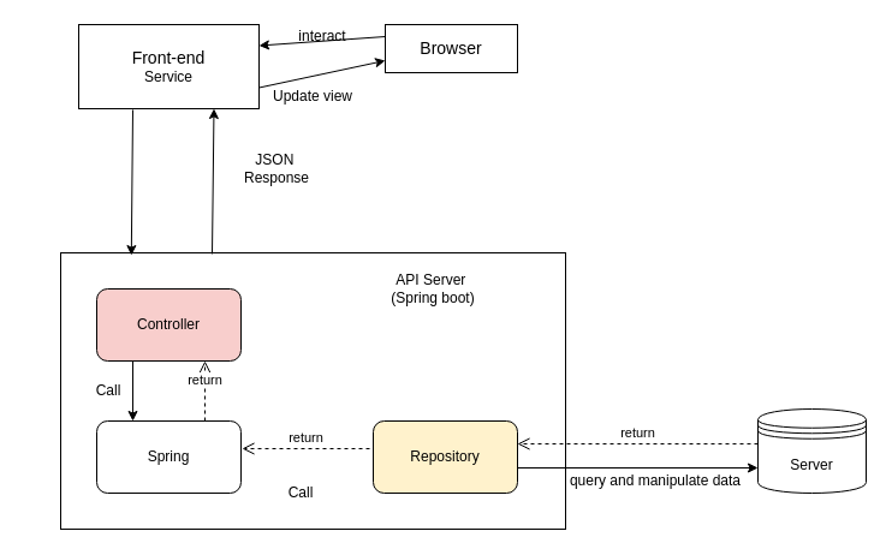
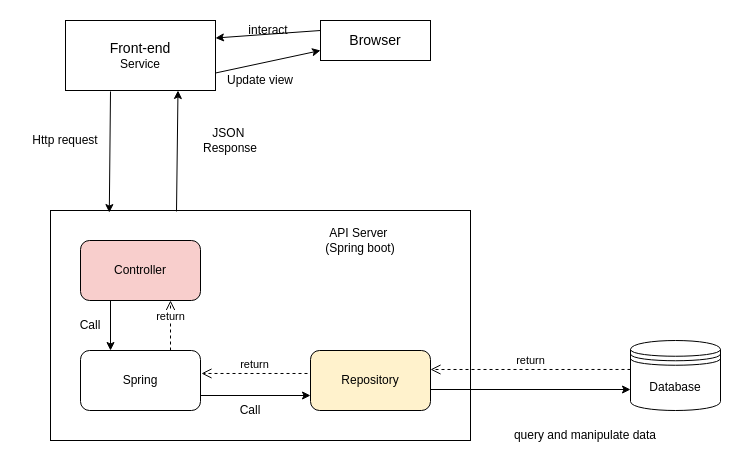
  <mxCell id="0" />
  <mxCell id="1" parent="0" />
  <mxCell id="2" value="&lt;font&gt;&lt;font style=&quot;font-size: 14px&quot;&gt;Front-end&lt;br&gt;&lt;/font&gt;Service&lt;br&gt;&lt;/font&gt;" style="rounded=0;whiteSpace=wrap;html=1;" vertex="1" parent="1"><mxGeometry x="65" y="20" width="150" height="70" as="geometry" /></mxCell>
- <mxCell id="3" value="Server" style="shape=datastore;whiteSpace=wrap;html=1;" vertex="1" parent="1"><mxGeometry x="630" y="340" width="90" height="70" as="geometry" /></mxCell>
+ <mxCell id="3" value="Database" style="shape=datastore;whiteSpace=wrap;html=1;" vertex="1" parent="1"><mxGeometry x="630" y="340" width="90" height="70" as="geometry" /></mxCell>
  <mxCell id="4" value="" style="rounded=0;whiteSpace=wrap;html=1;" vertex="1" parent="1"><mxGeometry x="50" y="210" width="420" height="230" as="geometry" /></mxCell>
  <mxCell id="5" value="Controller" style="rounded=1;whiteSpace=wrap;html=1;fillColor=#f8cecc;" vertex="1" parent="1"><mxGeometry x="80" y="240" width="120" height="60" as="geometry" /></mxCell>
  <mxCell id="6" value="Repository" style="rounded=1;whiteSpace=wrap;html=1;fillColor=#fff2cc;" vertex="1" parent="1"><mxGeometry x="310" y="350" width="120" height="60" as="geometry" /></mxCell>
  <mxCell id="7" value="Spring" style="rounded=1;whiteSpace=wrap;html=1;" vertex="1" parent="1"><mxGeometry x="80" y="350" width="120" height="60" as="geometry" /></mxCell>
  <mxCell id="8" value="return" style="html=1;verticalAlign=bottom;endArrow=open;dashed=1;endSize=8;exitX=0;exitY=0.414;exitDx=0;exitDy=0;exitPerimeter=0;" edge="1" parent="1" source="3"><mxGeometry relative="1" as="geometry"><mxPoint x="110" y="460" as="sourcePoint" /><mxPoint x="430" y="369" as="targetPoint" /></mxGeometry></mxCell>
  <mxCell id="9" value="" style="endArrow=classic;html=1;entryX=0;entryY=0.7;entryDx=0;entryDy=0;" edge="1" parent="1" target="3"><mxGeometry width="50" height="50" relative="1" as="geometry"><mxPoint x="430" y="389" as="sourcePoint" /><mxPoint x="80" y="460" as="targetPoint" /></mxGeometry></mxCell>
- <mxCell id="10" value="query and manipulate data" style="text;html=1;strokeColor=none;fillColor=none;align=center;verticalAlign=middle;whiteSpace=wrap;rounded=0;" vertex="1" parent="1"><mxGeometry x="470" y="390" width="150" height="20" as="geometry" /></mxCell>
+ <mxCell id="10" value="query and manipulate data" style="text;html=1;strokeColor=none;fillColor=none;align=center;verticalAlign=middle;whiteSpace=wrap;rounded=0;" vertex="1" parent="1"><mxGeometry x="510" y="425" width="150" height="20" as="geometry" /></mxCell>
  <mxCell id="11" value="API Server&amp;nbsp;&lt;br&gt;(Spring boot)" style="text;html=1;strokeColor=none;fillColor=none;align=center;verticalAlign=middle;whiteSpace=wrap;rounded=0;" vertex="1" parent="1"><mxGeometry x="305" y="230" width="110" height="20" as="geometry" /></mxCell>
+ <mxCell id="12" value="" style="endArrow=classic;html=1;entryX=0;entryY=0.75;entryDx=0;entryDy=0;exitX=1;exitY=0.75;exitDx=0;exitDy=0;" edge="1" parent="1" source="7" target="6"><mxGeometry width="50" height="50" relative="1" as="geometry"><mxPoint x="30" y="510" as="sourcePoint" /><mxPoint x="80" y="460" as="targetPoint" /></mxGeometry></mxCell>
  <mxCell id="13" value="return" style="html=1;verticalAlign=bottom;endArrow=open;dashed=1;endSize=8;entryX=1.008;entryY=0.383;entryDx=0;entryDy=0;entryPerimeter=0;" edge="1" parent="1" target="7"><mxGeometry relative="1" as="geometry"><mxPoint x="307" y="373" as="sourcePoint" /><mxPoint x="240" y="510" as="targetPoint" /></mxGeometry></mxCell>
  <mxCell id="14" value="" style="endArrow=classic;html=1;entryX=0.25;entryY=0;entryDx=0;entryDy=0;exitX=0.25;exitY=1;exitDx=0;exitDy=0;" edge="1" parent="1" source="5" target="7"><mxGeometry width="50" height="50" relative="1" as="geometry"><mxPoint x="30" y="510" as="sourcePoint" /><mxPoint x="80" y="460" as="targetPoint" /></mxGeometry></mxCell>
  <mxCell id="15" value="return" style="html=1;verticalAlign=bottom;endArrow=open;dashed=1;endSize=8;entryX=0.75;entryY=1;entryDx=0;entryDy=0;exitX=0.75;exitY=0;exitDx=0;exitDy=0;" edge="1" parent="1" source="7" target="5"><mxGeometry relative="1" as="geometry"><mxPoint x="317" y="383" as="sourcePoint" /><mxPoint x="210.96" y="382.98" as="targetPoint" /></mxGeometry></mxCell>
  <mxCell id="16" value="Call" style="text;html=1;strokeColor=none;fillColor=none;align=center;verticalAlign=middle;whiteSpace=wrap;rounded=0;" vertex="1" parent="1"><mxGeometry x="230" y="400" width="40" height="20" as="geometry" /></mxCell>
  <mxCell id="17" value="Call" style="text;html=1;strokeColor=none;fillColor=none;align=center;verticalAlign=middle;whiteSpace=wrap;rounded=0;" vertex="1" parent="1"><mxGeometry x="70" y="315" width="40" height="20" as="geometry" /></mxCell>
  <mxCell id="18" value="" style="endArrow=classic;html=1;entryX=0.14;entryY=0.009;entryDx=0;entryDy=0;entryPerimeter=0;exitX=0.3;exitY=1.014;exitDx=0;exitDy=0;exitPerimeter=0;" edge="1" parent="1" source="2" target="4"><mxGeometry width="50" height="50" relative="1" as="geometry"><mxPoint x="50" y="510" as="sourcePoint" /><mxPoint x="100" y="460" as="targetPoint" /></mxGeometry></mxCell>
+ <mxCell id="19" value="Http request" style="text;html=1;strokeColor=none;fillColor=none;align=center;verticalAlign=middle;whiteSpace=wrap;rounded=0;" vertex="1" parent="1"><mxGeometry x="20" y="130" width="90" height="20" as="geometry" /></mxCell>
  <mxCell id="20" value="" style="endArrow=classic;html=1;entryX=0.75;entryY=1;entryDx=0;entryDy=0;exitX=0.3;exitY=0.004;exitDx=0;exitDy=0;exitPerimeter=0;" edge="1" parent="1" source="4" target="2"><mxGeometry width="50" height="50" relative="1" as="geometry"><mxPoint x="20" y="510" as="sourcePoint" /><mxPoint x="70" y="460" as="targetPoint" /></mxGeometry></mxCell>
  <mxCell id="21" value="JSON&amp;nbsp; Response" style="text;html=1;strokeColor=none;fillColor=none;align=center;verticalAlign=middle;whiteSpace=wrap;rounded=0;" vertex="1" parent="1"><mxGeometry x="190" y="130" width="80" height="20" as="geometry" /></mxCell>
  <mxCell id="22" value="&lt;font&gt;&lt;span style=&quot;font-size: 14px&quot;&gt;Browser&lt;/span&gt;&lt;br&gt;&lt;/font&gt;" style="rounded=0;whiteSpace=wrap;html=1;" vertex="1" parent="1"><mxGeometry x="320" y="20" width="110" height="40" as="geometry" /></mxCell>
  <mxCell id="23" value="" style="endArrow=classic;html=1;entryX=0;entryY=0.75;entryDx=0;entryDy=0;exitX=1;exitY=0.75;exitDx=0;exitDy=0;" edge="1" parent="1" source="2" target="22"><mxGeometry width="50" height="50" relative="1" as="geometry"><mxPoint x="20" y="510" as="sourcePoint" /><mxPoint x="70" y="460" as="targetPoint" /></mxGeometry></mxCell>
  <mxCell id="24" value="Update view" style="text;html=1;strokeColor=none;fillColor=none;align=center;verticalAlign=middle;whiteSpace=wrap;rounded=0;" vertex="1" parent="1"><mxGeometry x="210" y="70" width="100" height="20" as="geometry" /></mxCell>
  <mxCell id="25" value="" style="endArrow=classic;html=1;entryX=1;entryY=0.25;entryDx=0;entryDy=0;exitX=0;exitY=0.25;exitDx=0;exitDy=0;" edge="1" parent="1" source="22" target="2"><mxGeometry width="50" height="50" relative="1" as="geometry"><mxPoint x="20" y="510" as="sourcePoint" /><mxPoint x="70" y="460" as="targetPoint" /></mxGeometry></mxCell>
  <mxCell id="26" value="interact" style="text;html=1;strokeColor=none;fillColor=none;align=center;verticalAlign=middle;whiteSpace=wrap;rounded=0;" vertex="1" parent="1"><mxGeometry x="247.5" y="20" width="40" height="20" as="geometry" /></mxCell>
